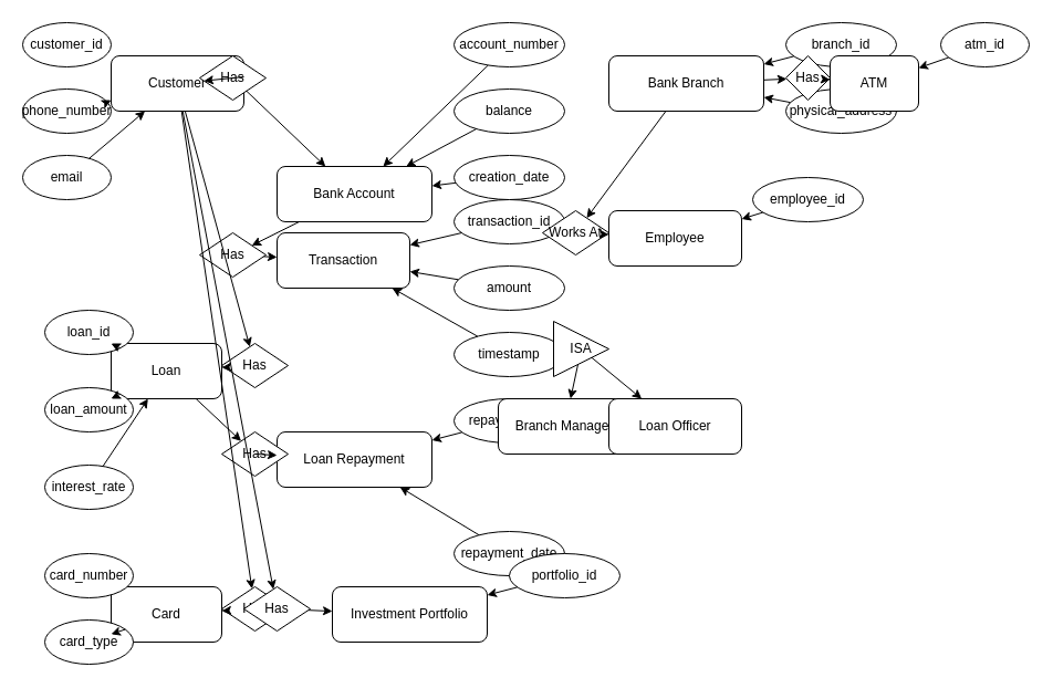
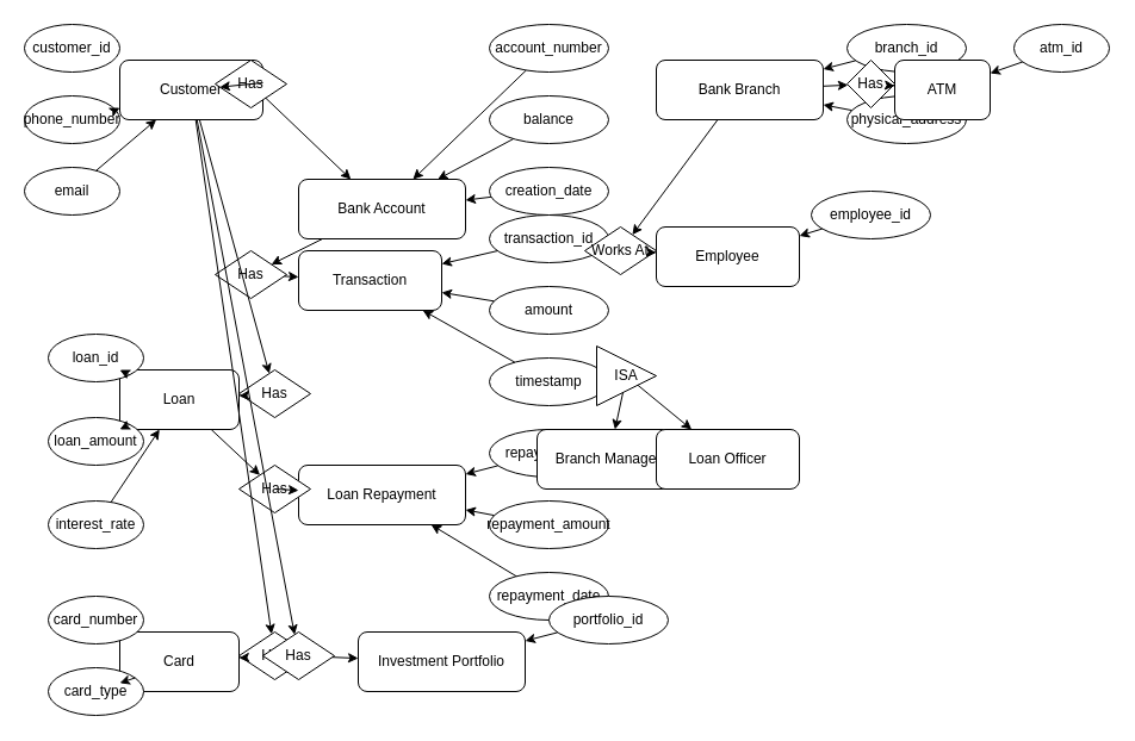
  <mxCell id="0" />
  <mxCell id="1" parent="0" />
  <mxCell id="2" value="Customer" style="rounded=1;whiteSpace=wrap;html=1;" vertex="1" parent="1"><mxGeometry x="100" y="50" width="120" height="50" as="geometry" /></mxCell>
  <mxCell id="3" value="customer_id" style="ellipse;whiteSpace=wrap;html=1;" vertex="1" parent="1"><mxGeometry x="20" y="20" width="80" height="40" as="geometry" /></mxCell>
  <mxCell id="4" style="ellipse;whiteSpace=wrap;html=1;" edge="1" parent="1" source="3" target="2"><mxGeometry relative="1" as="geometry" /></mxCell>
  <mxCell id="5" value="phone_number" style="ellipse;whiteSpace=wrap;html=1;" vertex="1" parent="1"><mxGeometry x="20" y="80" width="80" height="40" as="geometry" /></mxCell>
  <mxCell id="6" value="email" style="ellipse;whiteSpace=wrap;html=1;" vertex="1" parent="1"><mxGeometry x="20" y="140" width="80" height="40" as="geometry" /></mxCell>
  <mxCell id="7" edge="1" parent="1" source="5" target="2"><mxGeometry relative="1" as="geometry" /></mxCell>
  <mxCell id="8" edge="1" parent="1" source="6" target="2"><mxGeometry relative="1" as="geometry" /></mxCell>
  <mxCell id="9" value="Bank Account" style="rounded=1;whiteSpace=wrap;html=1;" vertex="1" parent="1"><mxGeometry x="250" y="150" width="140" height="50" as="geometry" /></mxCell>
  <mxCell id="10" value="account_number" style="ellipse;whiteSpace=wrap;html=1;" vertex="1" parent="1"><mxGeometry x="410" y="20" width="100" height="40" as="geometry" /></mxCell>
  <mxCell id="11" value="balance" style="ellipse;whiteSpace=wrap;html=1;" vertex="1" parent="1"><mxGeometry x="410" y="80" width="100" height="40" as="geometry" /></mxCell>
  <mxCell id="12" value="creation_date" style="ellipse;whiteSpace=wrap;html=1;" vertex="1" parent="1"><mxGeometry x="410" y="140" width="100" height="40" as="geometry" /></mxCell>
  <mxCell id="13" edge="1" parent="1" source="10" target="9"><mxGeometry relative="1" as="geometry" /></mxCell>
  <mxCell id="14" edge="1" parent="1" source="11" target="9"><mxGeometry relative="1" as="geometry" /></mxCell>
  <mxCell id="15" edge="1" parent="1" source="12" target="9"><mxGeometry relative="1" as="geometry" /></mxCell>
  <mxCell id="16" value="Has" style="rhombus;whiteSpace=wrap;html=1;" vertex="1" parent="1"><mxGeometry x="180" y="50" width="60" height="40" as="geometry" /></mxCell>
  <mxCell id="17" edge="1" parent="1" source="2" target="16"><mxGeometry relative="1" as="geometry" /></mxCell>
  <mxCell id="18" edge="1" parent="1" source="16" target="9"><mxGeometry relative="1" as="geometry" /></mxCell>
  <mxCell id="19" value="Transaction" style="rounded=1;whiteSpace=wrap;html=1;" vertex="1" parent="1"><mxGeometry x="250" y="210" width="120" height="50" as="geometry" /></mxCell>
  <mxCell id="20" value="transaction_id" style="ellipse;whiteSpace=wrap;html=1;" vertex="1" parent="1"><mxGeometry x="410" y="180" width="100" height="40" as="geometry" /></mxCell>
  <mxCell id="21" value="amount" style="ellipse;whiteSpace=wrap;html=1;" vertex="1" parent="1"><mxGeometry x="410" y="240" width="100" height="40" as="geometry" /></mxCell>
  <mxCell id="22" value="timestamp" style="ellipse;whiteSpace=wrap;html=1;" vertex="1" parent="1"><mxGeometry x="410" y="300" width="100" height="40" as="geometry" /></mxCell>
  <mxCell id="23" edge="1" parent="1" source="20" target="19"><mxGeometry relative="1" as="geometry" /></mxCell>
  <mxCell id="24" edge="1" parent="1" source="21" target="19"><mxGeometry relative="1" as="geometry" /></mxCell>
  <mxCell id="25" edge="1" parent="1" source="22" target="19"><mxGeometry relative="1" as="geometry" /></mxCell>
  <mxCell id="26" value="Has" style="rhombus;whiteSpace=wrap;html=1;" vertex="1" parent="1"><mxGeometry x="180" y="210" width="60" height="40" as="geometry" /></mxCell>
  <mxCell id="27" edge="1" parent="1" source="9" target="26"><mxGeometry relative="1" as="geometry" /></mxCell>
  <mxCell id="28" edge="1" parent="1" source="26" target="19"><mxGeometry relative="1" as="geometry" /></mxCell>
  <mxCell id="29" value="Loan" style="rounded=1;whiteSpace=wrap;html=1;" vertex="1" parent="1"><mxGeometry x="100" y="310" width="100" height="50" as="geometry" /></mxCell>
  <mxCell id="30" value="loan_id" style="ellipse;whiteSpace=wrap;html=1;" vertex="1" parent="1"><mxGeometry x="40" y="280" width="80" height="40" as="geometry" /></mxCell>
  <mxCell id="31" value="loan_amount" style="ellipse;whiteSpace=wrap;html=1;" vertex="1" parent="1"><mxGeometry x="40" y="350" width="80" height="40" as="geometry" /></mxCell>
  <mxCell id="32" value="interest_rate" style="ellipse;whiteSpace=wrap;html=1;" vertex="1" parent="1"><mxGeometry x="40" y="420" width="80" height="40" as="geometry" /></mxCell>
  <mxCell id="33" edge="1" parent="1" source="30" target="29" style="dashed=1;"><mxGeometry relative="1" as="geometry" /></mxCell>
  <mxCell id="34" edge="1" parent="1" source="31" target="29"><mxGeometry relative="1" as="geometry" /></mxCell>
  <mxCell id="35" edge="1" parent="1" source="32" target="29"><mxGeometry relative="1" as="geometry" /></mxCell>
  <mxCell id="36" value="Has" style="rhombus;whiteSpace=wrap;html=1;" vertex="1" parent="1"><mxGeometry x="200" y="310" width="60" height="40" as="geometry" /></mxCell>
  <mxCell id="37" edge="1" parent="1" source="2" target="36"><mxGeometry relative="1" as="geometry" /></mxCell>
  <mxCell id="38" edge="1" parent="1" source="36" target="29"><mxGeometry relative="1" as="geometry" /></mxCell>
  <mxCell id="39" value="Loan Repayment" style="rounded=1;whiteSpace=wrap;html=1;" vertex="1" parent="1"><mxGeometry x="250" y="390" width="140" height="50" as="geometry" /></mxCell>
  <mxCell id="40" value="repayment_id" style="ellipse;whiteSpace=wrap;html=1;" vertex="1" parent="1"><mxGeometry x="410" y="360" width="100" height="40" as="geometry" /></mxCell>
+ <mxCell id="41" value="repayment_amount" style="ellipse;whiteSpace=wrap;html=1;" vertex="1" parent="1"><mxGeometry x="410" y="420" width="100" height="40" as="geometry" /></mxCell>
  <mxCell id="42" value="repayment_date" style="ellipse;whiteSpace=wrap;html=1;" vertex="1" parent="1"><mxGeometry x="410" y="480" width="100" height="40" as="geometry" /></mxCell>
  <mxCell id="43" edge="1" parent="1" source="40" target="39"><mxGeometry relative="1" as="geometry" /></mxCell>
+ <mxCell id="44" edge="1" parent="1" source="41" target="39"><mxGeometry relative="1" as="geometry" /></mxCell>
  <mxCell id="45" edge="1" parent="1" source="42" target="39"><mxGeometry relative="1" as="geometry" /></mxCell>
  <mxCell id="46" value="Has" style="rhombus;whiteSpace=wrap;html=1;" vertex="1" parent="1"><mxGeometry x="200" y="390" width="60" height="40" as="geometry" /></mxCell>
  <mxCell id="47" edge="1" parent="1" source="29" target="46"><mxGeometry relative="1" as="geometry" /></mxCell>
  <mxCell id="48" edge="1" parent="1" source="46" target="39"><mxGeometry relative="1" as="geometry" /></mxCell>
  <mxCell id="49" value="Card" style="rounded=1;whiteSpace=wrap;html=1;" vertex="1" parent="1"><mxGeometry x="100" y="530" width="100" height="50" as="geometry" /></mxCell>
  <mxCell id="50" value="card_number" style="ellipse;whiteSpace=wrap;html=1;" vertex="1" parent="1"><mxGeometry x="40" y="500" width="80" height="40" as="geometry" /></mxCell>
  <mxCell id="51" value="card_type" style="ellipse;whiteSpace=wrap;html=1;" vertex="1" parent="1"><mxGeometry x="40" y="560" width="80" height="40" as="geometry" /></mxCell>
  <mxCell id="52" edge="1" parent="1" source="51" target="49"><mxGeometry relative="1" as="geometry" /></mxCell>
  <mxCell id="53" value="Has" style="rhombus;whiteSpace=wrap;html=1;" vertex="1" parent="1"><mxGeometry x="200" y="530" width="60" height="40" as="geometry" /></mxCell>
  <mxCell id="54" edge="1" parent="1" source="2" target="53"><mxGeometry relative="1" as="geometry" /></mxCell>
  <mxCell id="55" edge="1" parent="1" source="53" target="49"><mxGeometry relative="1" as="geometry" /></mxCell>
  <mxCell id="56" value="Investment Portfolio" style="rounded=1;whiteSpace=wrap;html=1;" vertex="1" parent="1"><mxGeometry x="300" y="530" width="140" height="50" as="geometry" /></mxCell>
  <mxCell id="57" value="portfolio_id" style="ellipse;whiteSpace=wrap;html=1;" vertex="1" parent="1"><mxGeometry x="460" y="500" width="100" height="40" as="geometry" /></mxCell>
  <mxCell id="58" edge="1" parent="1" source="57" target="56"><mxGeometry relative="1" as="geometry" /></mxCell>
  <mxCell id="59" value="Has" style="rhombus;whiteSpace=wrap;html=1;" vertex="1" parent="1"><mxGeometry x="220" y="530" width="60" height="40" as="geometry" /></mxCell>
  <mxCell id="60" edge="1" parent="1" source="2" target="59"><mxGeometry relative="1" as="geometry" /></mxCell>
  <mxCell id="61" edge="1" parent="1" source="59" target="56"><mxGeometry relative="1" as="geometry" /></mxCell>
  <mxCell id="62" value="Bank Branch" style="rounded=1;whiteSpace=wrap;html=1;" vertex="1" parent="1"><mxGeometry x="550" y="50" width="140" height="50" as="geometry" /></mxCell>
  <mxCell id="63" value="branch_id" style="ellipse;whiteSpace=wrap;html=1;" vertex="1" parent="1"><mxGeometry x="710" y="20" width="100" height="40" as="geometry" /></mxCell>
  <mxCell id="64" value="physical_address" style="ellipse;whiteSpace=wrap;html=1;" vertex="1" parent="1"><mxGeometry x="710" y="80" width="100" height="40" as="geometry" /></mxCell>
  <mxCell id="65" edge="1" parent="1" source="63" target="62"><mxGeometry relative="1" as="geometry" /></mxCell>
  <mxCell id="66" edge="1" parent="1" source="64" target="62"><mxGeometry relative="1" as="geometry" /></mxCell>
  <mxCell id="67" value="ATM" style="rounded=1;whiteSpace=wrap;html=1;" vertex="1" parent="1"><mxGeometry x="750" y="50" width="80" height="50" as="geometry" /></mxCell>
  <mxCell id="68" value="atm_id" style="ellipse;whiteSpace=wrap;html=1;" vertex="1" parent="1"><mxGeometry x="850" y="20" width="80" height="40" as="geometry" /></mxCell>
  <mxCell id="69" edge="1" parent="1" source="68" target="67"><mxGeometry relative="1" as="geometry" /></mxCell>
  <mxCell id="70" value="Has" style="rhombus;whiteSpace=wrap;html=1;" vertex="1" parent="1"><mxGeometry x="710" y="50" width="40" height="40" as="geometry" /></mxCell>
  <mxCell id="71" edge="1" parent="1" source="62" target="70"><mxGeometry relative="1" as="geometry" /></mxCell>
  <mxCell id="72" edge="1" parent="1" source="70" target="67"><mxGeometry relative="1" as="geometry" /></mxCell>
  <mxCell id="73" value="Employee" style="rounded=1;whiteSpace=wrap;html=1;" vertex="1" parent="1"><mxGeometry x="550" y="190" width="120" height="50" as="geometry" /></mxCell>
  <mxCell id="74" value="employee_id" style="ellipse;whiteSpace=wrap;html=1;" vertex="1" parent="1"><mxGeometry x="680" y="160" width="100" height="40" as="geometry" /></mxCell>
  <mxCell id="75" edge="1" parent="1" source="74" target="73"><mxGeometry relative="1" as="geometry" /></mxCell>
  <mxCell id="76" value="Works At" style="rhombus;whiteSpace=wrap;html=1;" vertex="1" parent="1"><mxGeometry x="490" y="190" width="60" height="40" as="geometry" /></mxCell>
  <mxCell id="77" edge="1" parent="1" source="62" target="76"><mxGeometry relative="1" as="geometry" /></mxCell>
  <mxCell id="78" edge="1" parent="1" source="76" target="73"><mxGeometry relative="1" as="geometry" /></mxCell>
  <mxCell id="79" value="ISA" style="triangle;whiteSpace=wrap;html=1;" vertex="1" parent="1"><mxGeometry x="500" y="290" width="50" height="50" as="geometry" /></mxCell>
  <mxCell id="80" value="Branch Manager" style="rounded=1;whiteSpace=wrap;html=1;" vertex="1" parent="1"><mxGeometry x="450" y="360" width="120" height="50" as="geometry" /></mxCell>
  <mxCell id="81" value="Loan Officer" style="rounded=1;whiteSpace=wrap;html=1;" vertex="1" parent="1"><mxGeometry x="550" y="360" width="120" height="50" as="geometry" /></mxCell>
  <mxCell id="82" edge="1" parent="1" source="79" target="80"><mxGeometry relative="1" as="geometry" /></mxCell>
  <mxCell id="83" edge="1" parent="1" source="79" target="81"><mxGeometry relative="1" as="geometry" /></mxCell>
